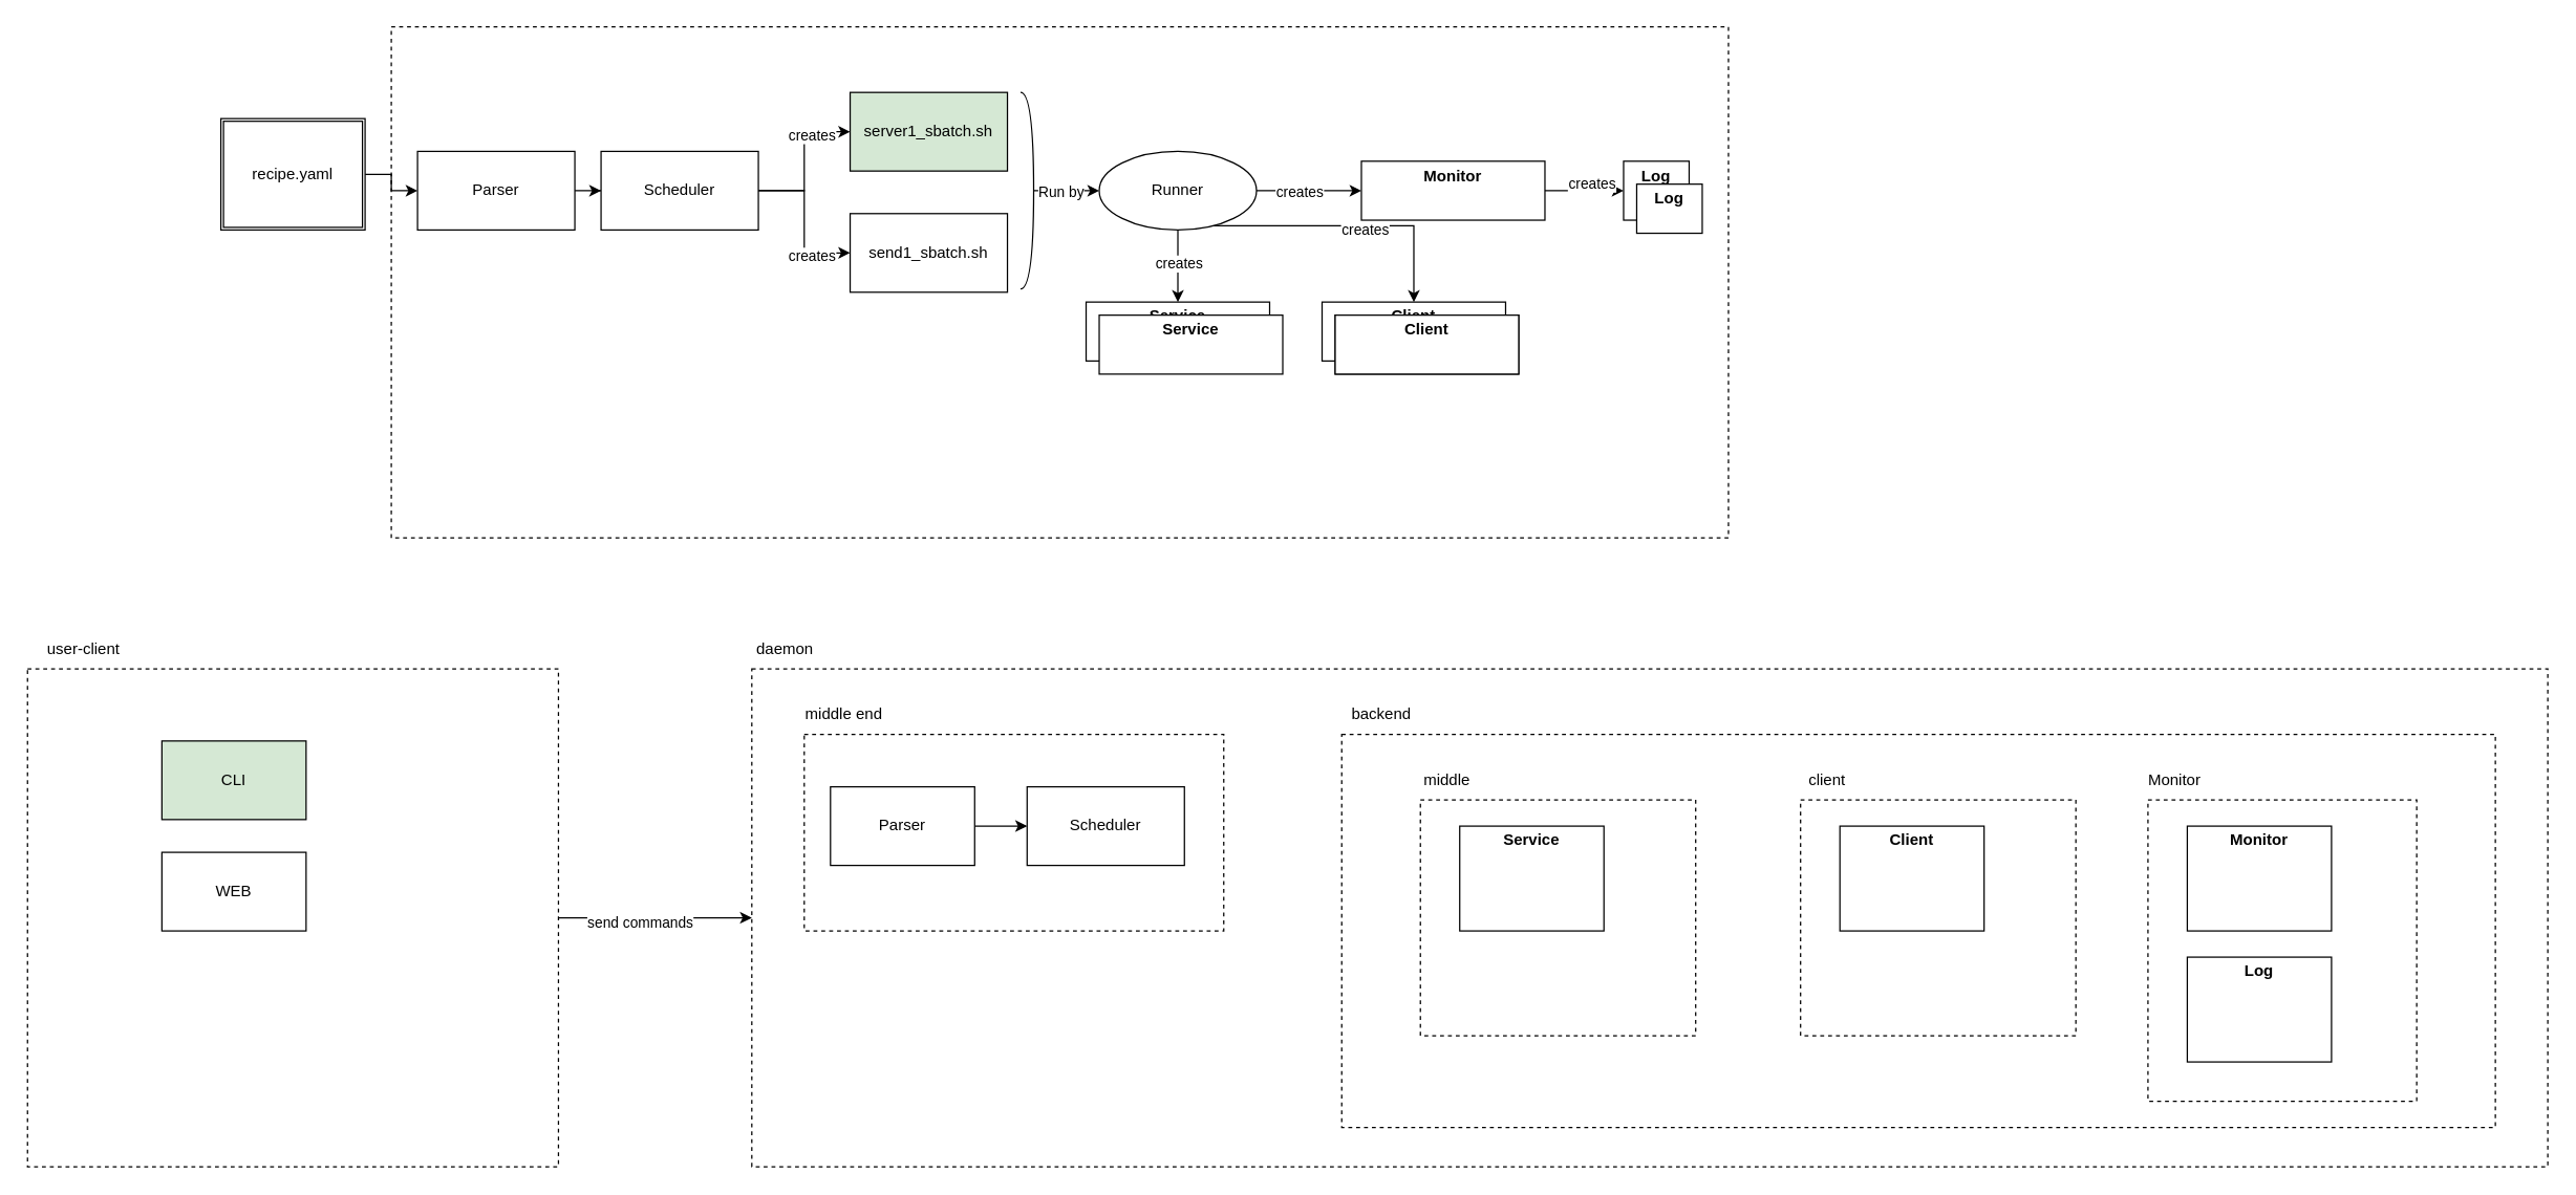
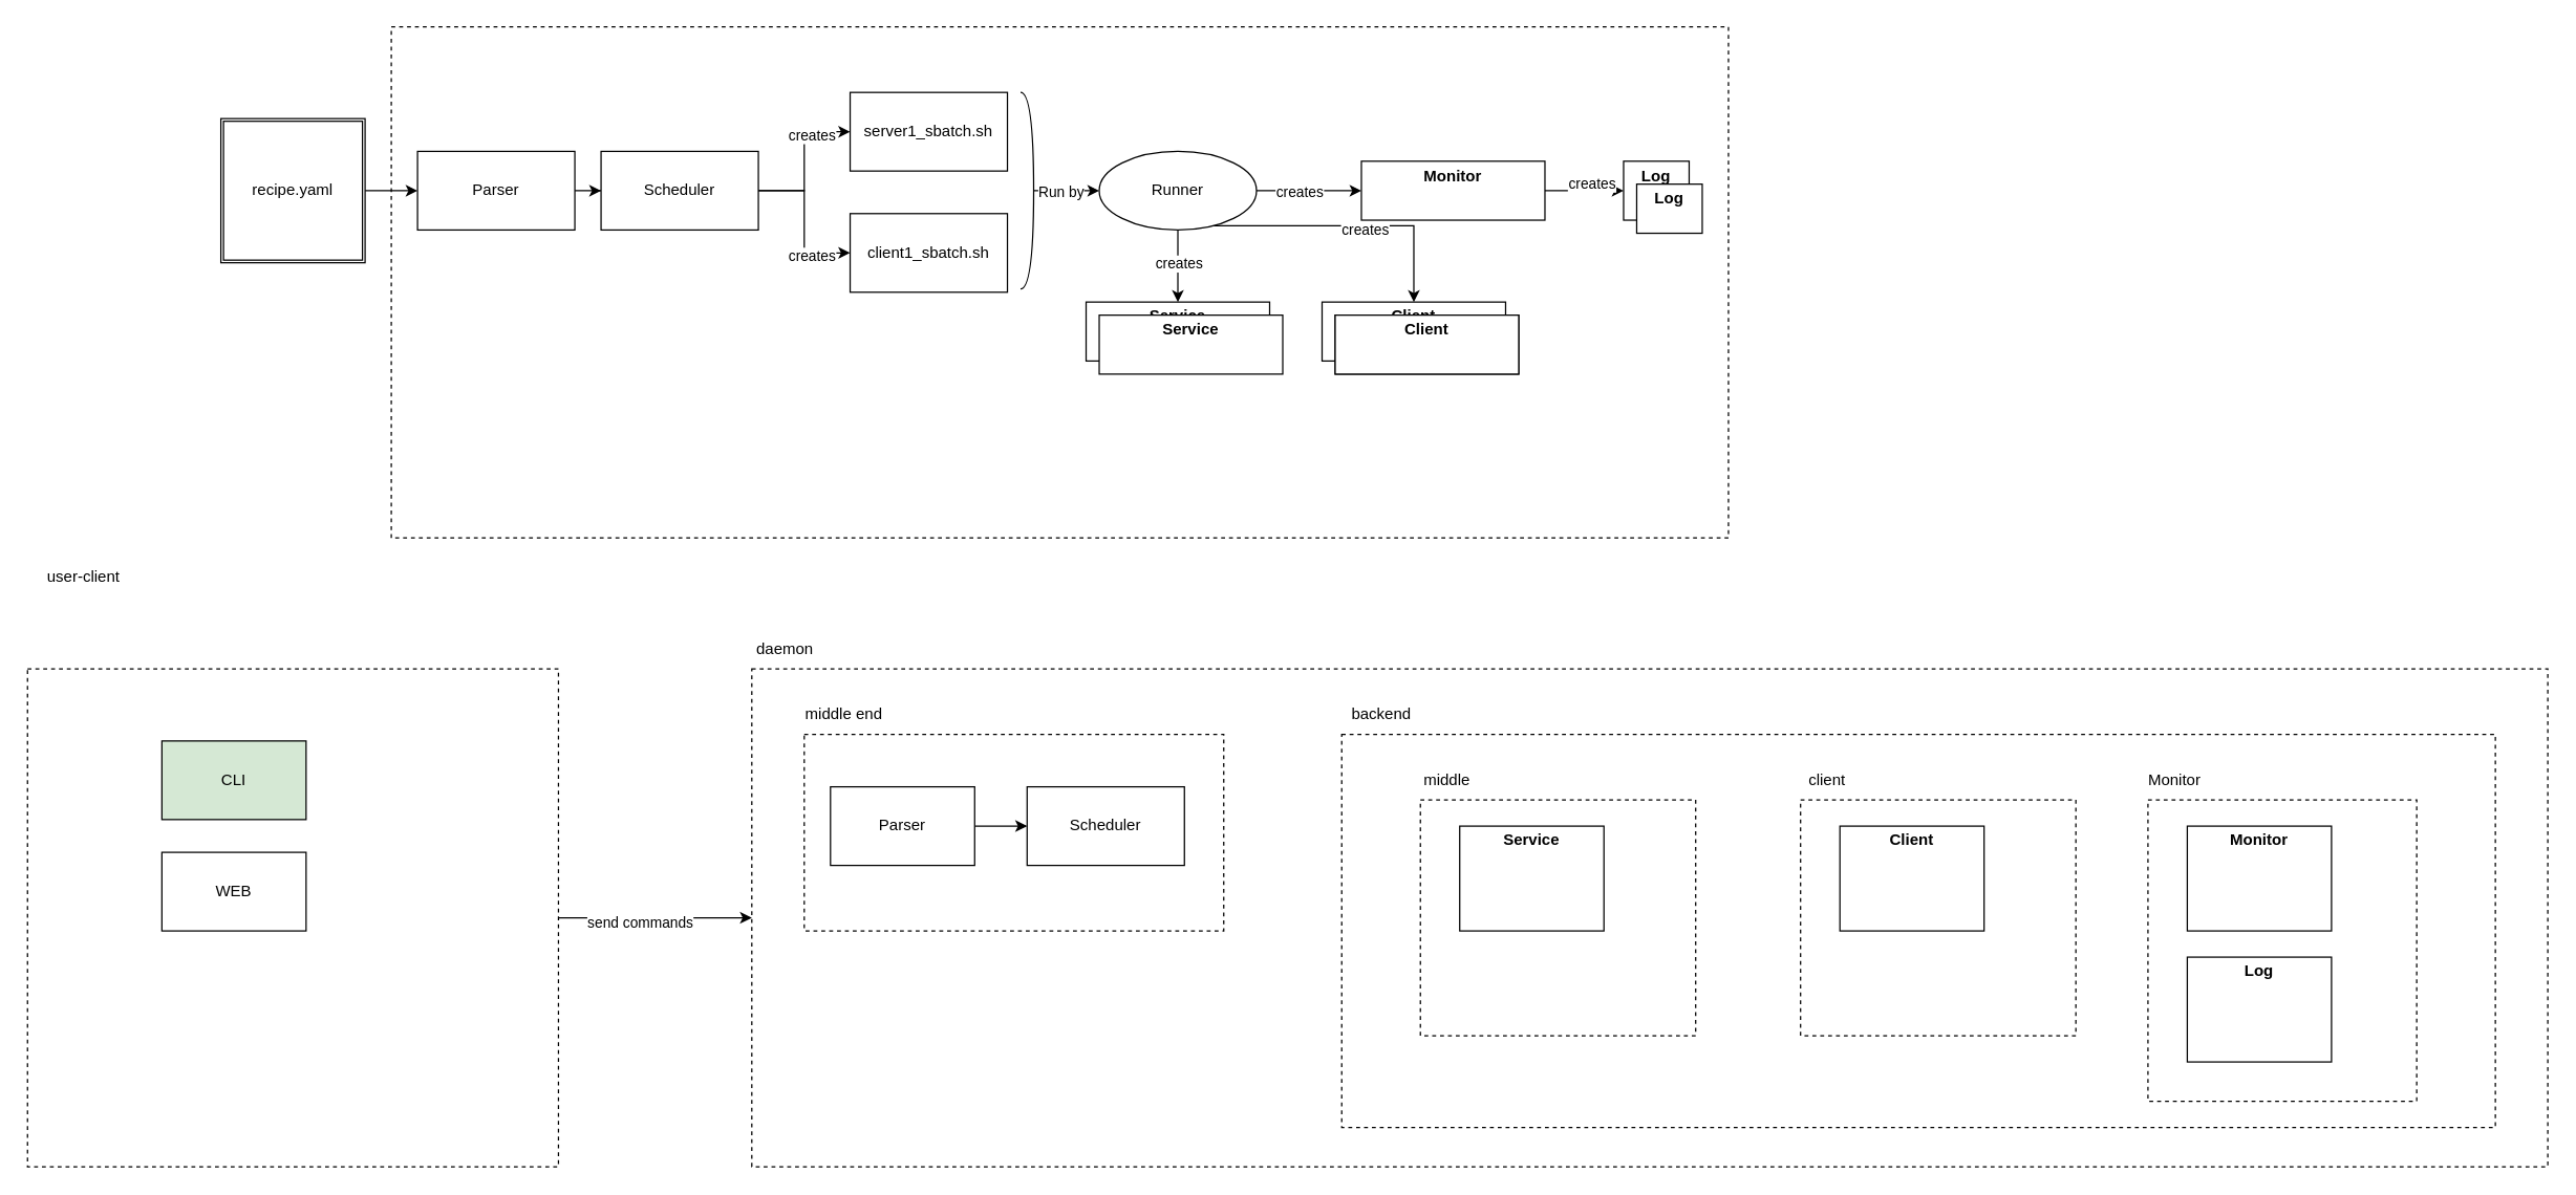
  <mxCell id="0" />
  <mxCell id="1" parent="0" />
  <mxCell id="2" value="" style="whiteSpace=wrap;html=1;dashed=1;" vertex="1" parent="1"><mxGeometry x="573" y="510" width="1370" height="380" as="geometry" /></mxCell>
  <mxCell id="3" value="" style="whiteSpace=wrap;html=1;dashed=1;" vertex="1" parent="1"><mxGeometry x="298" y="20" width="1020" height="390" as="geometry" /></mxCell>
  <mxCell id="4" style="edgeStyle=orthogonalEdgeStyle;rounded=0;orthogonalLoop=1;jettySize=auto;html=1;entryX=0;entryY=0.5;entryDx=0;entryDy=0;" edge="1" parent="1" source="5" target="7"><mxGeometry relative="1" as="geometry" /></mxCell>
- <mxCell id="5" value="recipe.yaml" style="shape=ext;double=1;whiteSpace=wrap;html=1;aspect=fixed;" vertex="1" parent="1"><mxGeometry x="168" y="90" width="110" height="85" as="geometry" /></mxCell>
+ <mxCell id="5" value="recipe.yaml" style="shape=ext;double=1;whiteSpace=wrap;html=1;aspect=fixed;" vertex="1" parent="1"><mxGeometry x="168" y="90" width="110" height="110" as="geometry" /></mxCell>
  <mxCell id="6" style="edgeStyle=orthogonalEdgeStyle;rounded=0;orthogonalLoop=1;jettySize=auto;html=1;entryX=0;entryY=0.5;entryDx=0;entryDy=0;" edge="1" parent="1" source="7" target="13"><mxGeometry relative="1" as="geometry" /></mxCell>
  <mxCell id="7" value="Parser" style="whiteSpace=wrap;html=1;" vertex="1" parent="1"><mxGeometry x="318" y="115" width="120" height="60" as="geometry" /></mxCell>
  <mxCell id="8" value="&lt;p style=&quot;margin:0px;margin-top:4px;text-align:center;&quot;&gt;&lt;b&gt;Service&lt;/b&gt;&lt;/p&gt;" style="verticalAlign=top;align=left;overflow=fill;html=1;whiteSpace=wrap;" vertex="1" parent="1"><mxGeometry x="828" y="230" width="140" height="45" as="geometry" /></mxCell>
  <mxCell id="9" style="edgeStyle=orthogonalEdgeStyle;rounded=0;orthogonalLoop=1;jettySize=auto;html=1;" edge="1" parent="1" source="13" target="14"><mxGeometry relative="1" as="geometry" /></mxCell>
  <mxCell id="10" value="creates" style="edgeLabel;html=1;align=center;verticalAlign=middle;resizable=0;points=[];" vertex="1" connectable="0" parent="9"><mxGeometry x="0.484" y="-2" relative="1" as="geometry"><mxPoint as="offset" /></mxGeometry></mxCell>
  <mxCell id="11" style="edgeStyle=orthogonalEdgeStyle;rounded=0;orthogonalLoop=1;jettySize=auto;html=1;entryX=0;entryY=0.5;entryDx=0;entryDy=0;" edge="1" parent="1" source="13" target="15"><mxGeometry relative="1" as="geometry" /></mxCell>
  <mxCell id="12" value="creates" style="edgeLabel;html=1;align=center;verticalAlign=middle;resizable=0;points=[];" vertex="1" connectable="0" parent="11"><mxGeometry x="0.506" y="-2" relative="1" as="geometry"><mxPoint as="offset" /></mxGeometry></mxCell>
  <mxCell id="13" value="Scheduler" style="whiteSpace=wrap;html=1;" vertex="1" parent="1"><mxGeometry x="458" y="115" width="120" height="60" as="geometry" /></mxCell>
- <mxCell id="14" value="server1_sbatch.&lt;span style=&quot;background-color: transparent; color: light-dark(rgb(0, 0, 0), rgb(255, 255, 255));&quot;&gt;sh&lt;/span&gt;" style="whiteSpace=wrap;html=1;fillColor=#d5e8d4;" vertex="1" parent="1"><mxGeometry x="648" y="70" width="120" height="60" as="geometry" /></mxCell>
- <mxCell id="15" value="send1_sbatch&lt;span style=&quot;background-color: transparent; color: light-dark(rgb(0, 0, 0), rgb(255, 255, 255));&quot;&gt;.&lt;/span&gt;&lt;span style=&quot;background-color: transparent; color: light-dark(rgb(0, 0, 0), rgb(255, 255, 255));&quot;&gt;sh&lt;/span&gt;" style="whiteSpace=wrap;html=1;" vertex="1" parent="1"><mxGeometry x="648" y="162.5" width="120" height="60" as="geometry" /></mxCell>
+ <mxCell id="14" value="server1_sbatch.&lt;span style=&quot;background-color: transparent; color: light-dark(rgb(0, 0, 0), rgb(255, 255, 255));&quot;&gt;sh&lt;/span&gt;" style="whiteSpace=wrap;html=1;" vertex="1" parent="1"><mxGeometry x="648" y="70" width="120" height="60" as="geometry" /></mxCell>
+ <mxCell id="15" value="client1_sbatch&lt;span style=&quot;background-color: transparent; color: light-dark(rgb(0, 0, 0), rgb(255, 255, 255));&quot;&gt;.&lt;/span&gt;&lt;span style=&quot;background-color: transparent; color: light-dark(rgb(0, 0, 0), rgb(255, 255, 255));&quot;&gt;sh&lt;/span&gt;" style="whiteSpace=wrap;html=1;" vertex="1" parent="1"><mxGeometry x="648" y="162.5" width="120" height="60" as="geometry" /></mxCell>
  <mxCell id="16" value="&lt;p style=&quot;margin:0px;margin-top:4px;text-align:center;&quot;&gt;&lt;b&gt;Service&lt;/b&gt;&lt;/p&gt;" style="verticalAlign=top;align=left;overflow=fill;html=1;whiteSpace=wrap;" vertex="1" parent="1"><mxGeometry x="838" y="240" width="140" height="45" as="geometry" /></mxCell>
  <mxCell id="17" style="edgeStyle=orthogonalEdgeStyle;rounded=0;orthogonalLoop=1;jettySize=auto;html=1;exitX=0.75;exitY=1;exitDx=0;exitDy=0;entryX=0.5;entryY=0;entryDx=0;entryDy=0;" edge="1" parent="1" source="21" target="27"><mxGeometry relative="1" as="geometry" /></mxCell>
  <mxCell id="18" value="creates" style="edgeLabel;html=1;align=center;verticalAlign=middle;resizable=0;points=[];" vertex="1" connectable="0" parent="17"><mxGeometry x="0.094" y="-3" relative="1" as="geometry"><mxPoint as="offset" /></mxGeometry></mxCell>
  <mxCell id="19" style="edgeStyle=orthogonalEdgeStyle;rounded=0;orthogonalLoop=1;jettySize=auto;html=1;entryX=0;entryY=0.5;entryDx=0;entryDy=0;" edge="1" parent="1" source="21" target="32"><mxGeometry relative="1" as="geometry" /></mxCell>
  <mxCell id="20" value="creates" style="edgeLabel;html=1;align=center;verticalAlign=middle;resizable=0;points=[];" vertex="1" connectable="0" parent="19"><mxGeometry x="-0.2" relative="1" as="geometry"><mxPoint as="offset" /></mxGeometry></mxCell>
  <mxCell id="21" value="Runner" style="ellipse;whiteSpace=wrap;html=1;" vertex="1" parent="1"><mxGeometry x="838" y="115" width="120" height="60" as="geometry" /></mxCell>
  <mxCell id="22" style="edgeStyle=orthogonalEdgeStyle;rounded=0;orthogonalLoop=1;jettySize=auto;html=1;" edge="1" parent="1" source="24" target="21"><mxGeometry relative="1" as="geometry" /></mxCell>
  <mxCell id="23" value="Run by" style="edgeLabel;html=1;align=center;verticalAlign=middle;resizable=0;points=[];" vertex="1" connectable="0" parent="22"><mxGeometry x="-0.442" y="2" relative="1" as="geometry"><mxPoint x="6" y="2" as="offset" /></mxGeometry></mxCell>
  <mxCell id="24" value="" style="shape=requiredInterface;html=1;verticalLabelPosition=bottom;sketch=0;" vertex="1" parent="1"><mxGeometry x="778" y="70" width="10" height="150" as="geometry" /></mxCell>
  <mxCell id="25" value="" style="endArrow=classic;html=1;rounded=0;exitX=0.5;exitY=1;exitDx=0;exitDy=0;entryX=0.5;entryY=0;entryDx=0;entryDy=0;" edge="1" parent="1" source="21" target="8"><mxGeometry width="50" height="50" relative="1" as="geometry"><mxPoint x="848" y="170" as="sourcePoint" /><mxPoint x="898" y="120" as="targetPoint" /></mxGeometry></mxCell>
  <mxCell id="26" value="creates" style="edgeLabel;html=1;align=center;verticalAlign=middle;resizable=0;points=[];" vertex="1" connectable="0" parent="25"><mxGeometry x="0.261" y="-6" relative="1" as="geometry"><mxPoint x="6" y="-10" as="offset" /></mxGeometry></mxCell>
  <mxCell id="27" value="&lt;p style=&quot;margin:0px;margin-top:4px;text-align:center;&quot;&gt;&lt;b&gt;Client&lt;/b&gt;&lt;/p&gt;" style="verticalAlign=top;align=left;overflow=fill;html=1;whiteSpace=wrap;" vertex="1" parent="1"><mxGeometry x="1008" y="230" width="140" height="45" as="geometry" /></mxCell>
  <mxCell id="28" value="&lt;p style=&quot;margin:0px;margin-top:4px;text-align:center;&quot;&gt;&lt;b&gt;Client&lt;/b&gt;&lt;/p&gt;" style="verticalAlign=top;align=left;overflow=fill;html=1;whiteSpace=wrap;" vertex="1" parent="1"><mxGeometry x="1018" y="240" width="140" height="45" as="geometry" /></mxCell>
  <mxCell id="29" value="&lt;p style=&quot;margin:0px;margin-top:4px;text-align:center;&quot;&gt;&lt;b&gt;Client&lt;/b&gt;&lt;/p&gt;" style="verticalAlign=top;align=left;overflow=fill;html=1;whiteSpace=wrap;" vertex="1" parent="1"><mxGeometry x="1018" y="240" width="140" height="45" as="geometry" /></mxCell>
  <mxCell id="30" style="edgeStyle=orthogonalEdgeStyle;rounded=0;orthogonalLoop=1;jettySize=auto;html=1;entryX=0;entryY=0.5;entryDx=0;entryDy=0;" edge="1" parent="1" source="32" target="33"><mxGeometry relative="1" as="geometry" /></mxCell>
  <mxCell id="31" value="creates" style="edgeLabel;html=1;align=center;verticalAlign=middle;resizable=0;points=[];" vertex="1" connectable="0" parent="30"><mxGeometry x="0.169" y="6" relative="1" as="geometry"><mxPoint as="offset" /></mxGeometry></mxCell>
  <mxCell id="32" value="&lt;p style=&quot;margin:0px;margin-top:4px;text-align:center;&quot;&gt;&lt;b&gt;Monitor&lt;/b&gt;&lt;/p&gt;" style="verticalAlign=top;align=left;overflow=fill;html=1;whiteSpace=wrap;" vertex="1" parent="1"><mxGeometry x="1038" y="122.5" width="140" height="45" as="geometry" /></mxCell>
  <mxCell id="33" value="&lt;p style=&quot;margin:0px;margin-top:4px;text-align:center;&quot;&gt;&lt;b&gt;Log&lt;/b&gt;&lt;/p&gt;" style="verticalAlign=top;align=left;overflow=fill;html=1;whiteSpace=wrap;" vertex="1" parent="1"><mxGeometry x="1238" y="122.5" width="50" height="45" as="geometry" /></mxCell>
  <mxCell id="34" value="&lt;p style=&quot;margin:0px;margin-top:4px;text-align:center;&quot;&gt;&lt;b&gt;Log&lt;/b&gt;&lt;/p&gt;" style="verticalAlign=top;align=left;overflow=fill;html=1;whiteSpace=wrap;" vertex="1" parent="1"><mxGeometry x="1248" y="140" width="50" height="37.5" as="geometry" /></mxCell>
  <mxCell id="35" value="" style="whiteSpace=wrap;html=1;dashed=1;" vertex="1" parent="1"><mxGeometry x="613" y="560" width="320" height="150" as="geometry" /></mxCell>
  <mxCell id="36" value="middle end" style="text;html=1;align=center;verticalAlign=middle;resizable=0;points=[];autosize=1;strokeColor=none;fillColor=none;" vertex="1" parent="1"><mxGeometry x="603" y="530" width="80" height="30" as="geometry" /></mxCell>
  <mxCell id="37" style="edgeStyle=orthogonalEdgeStyle;rounded=0;orthogonalLoop=1;jettySize=auto;html=1;entryX=0;entryY=0.5;entryDx=0;entryDy=0;" edge="1" parent="1" source="38" target="39"><mxGeometry relative="1" as="geometry" /></mxCell>
  <mxCell id="38" value="Parser" style="whiteSpace=wrap;html=1;" vertex="1" parent="1"><mxGeometry x="633" y="600" width="110" height="60" as="geometry" /></mxCell>
  <mxCell id="39" value="Scheduler" style="whiteSpace=wrap;html=1;" vertex="1" parent="1"><mxGeometry x="783" y="600" width="120" height="60" as="geometry" /></mxCell>
  <mxCell id="40" value="" style="whiteSpace=wrap;html=1;dashed=1;" vertex="1" parent="1"><mxGeometry x="1023" y="560" width="880" height="300" as="geometry" /></mxCell>
  <mxCell id="41" value="backend" style="text;html=1;align=center;verticalAlign=middle;resizable=0;points=[];autosize=1;strokeColor=none;fillColor=none;" vertex="1" parent="1"><mxGeometry x="1018" y="530" width="70" height="30" as="geometry" /></mxCell>
  <mxCell id="42" value="" style="whiteSpace=wrap;html=1;dashed=1;" vertex="1" parent="1"><mxGeometry x="1083" y="610" width="210" height="180" as="geometry" /></mxCell>
  <mxCell id="43" value="middle" style="text;html=1;align=center;verticalAlign=middle;resizable=0;points=[];autosize=1;strokeColor=none;fillColor=none;" vertex="1" parent="1"><mxGeometry x="1073" y="580" width="60" height="30" as="geometry" /></mxCell>
  <mxCell id="44" value="&lt;p style=&quot;margin:0px;margin-top:4px;text-align:center;&quot;&gt;&lt;b&gt;Service&lt;/b&gt;&lt;/p&gt;" style="verticalAlign=top;align=left;overflow=fill;html=1;whiteSpace=wrap;" vertex="1" parent="1"><mxGeometry x="1113" y="630" width="110" height="80" as="geometry" /></mxCell>
  <mxCell id="45" value="" style="whiteSpace=wrap;html=1;dashed=1;" vertex="1" parent="1"><mxGeometry x="1373" y="610" width="210" height="180" as="geometry" /></mxCell>
  <mxCell id="46" value="client" style="text;html=1;align=center;verticalAlign=middle;resizable=0;points=[];autosize=1;strokeColor=none;fillColor=none;" vertex="1" parent="1"><mxGeometry x="1368" y="580" width="50" height="30" as="geometry" /></mxCell>
  <mxCell id="47" value="&lt;p style=&quot;margin:0px;margin-top:4px;text-align:center;&quot;&gt;&lt;b&gt;Client&lt;/b&gt;&lt;/p&gt;" style="verticalAlign=top;align=left;overflow=fill;html=1;whiteSpace=wrap;" vertex="1" parent="1"><mxGeometry x="1403" y="630" width="110" height="80" as="geometry" /></mxCell>
  <mxCell id="48" value="" style="whiteSpace=wrap;html=1;dashed=1;" vertex="1" parent="1"><mxGeometry x="1638" y="610" width="205" height="230" as="geometry" /></mxCell>
  <mxCell id="49" value="Monitor" style="text;html=1;align=center;verticalAlign=middle;resizable=0;points=[];autosize=1;strokeColor=none;fillColor=none;" vertex="1" parent="1"><mxGeometry x="1628" y="580" width="60" height="30" as="geometry" /></mxCell>
  <mxCell id="50" value="&lt;p style=&quot;margin:0px;margin-top:4px;text-align:center;&quot;&gt;&lt;b&gt;Monitor&lt;/b&gt;&lt;/p&gt;" style="verticalAlign=top;align=left;overflow=fill;html=1;whiteSpace=wrap;" vertex="1" parent="1"><mxGeometry x="1668" y="630" width="110" height="80" as="geometry" /></mxCell>
  <mxCell id="51" value="&lt;p style=&quot;margin:0px;margin-top:4px;text-align:center;&quot;&gt;&lt;b&gt;Log&lt;/b&gt;&lt;/p&gt;" style="verticalAlign=top;align=left;overflow=fill;html=1;whiteSpace=wrap;" vertex="1" parent="1"><mxGeometry x="1668" y="730" width="110" height="80" as="geometry" /></mxCell>
  <mxCell id="52" value="daemon" style="text;html=1;align=center;verticalAlign=middle;resizable=0;points=[];autosize=1;strokeColor=none;fillColor=none;" vertex="1" parent="1"><mxGeometry x="563" y="480" width="70" height="30" as="geometry" /></mxCell>
  <mxCell id="53" style="edgeStyle=orthogonalEdgeStyle;rounded=0;orthogonalLoop=1;jettySize=auto;html=1;entryX=0;entryY=0.5;entryDx=0;entryDy=0;" edge="1" parent="1" source="55" target="2"><mxGeometry relative="1" as="geometry" /></mxCell>
  <mxCell id="54" value="send commands" style="edgeLabel;html=1;align=center;verticalAlign=middle;resizable=0;points=[];" vertex="1" connectable="0" parent="53"><mxGeometry x="-0.147" y="-3" relative="1" as="geometry"><mxPoint x="-1" as="offset" /></mxGeometry></mxCell>
  <mxCell id="55" value="" style="whiteSpace=wrap;html=1;dashed=1;" vertex="1" parent="1"><mxGeometry x="20.5" y="510" width="405" height="380" as="geometry" /></mxCell>
- <mxCell id="56" value="user-client" style="text;html=1;align=center;verticalAlign=middle;resizable=0;points=[];autosize=1;strokeColor=none;fillColor=none;" vertex="1" parent="1"><mxGeometry x="23" y="480" width="80" height="30" as="geometry" /></mxCell>
+ <mxCell id="56" value="user-client" style="text;html=1;align=center;verticalAlign=middle;resizable=0;points=[];autosize=1;strokeColor=none;fillColor=none;" vertex="1" parent="1"><mxGeometry x="23" y="425" width="80" height="30" as="geometry" /></mxCell>
  <mxCell id="57" value="CLI" style="whiteSpace=wrap;html=1;fillColor=#d5e8d4;" vertex="1" parent="1"><mxGeometry x="123" y="565" width="110" height="60" as="geometry" /></mxCell>
  <mxCell id="58" value="WEB" style="whiteSpace=wrap;html=1;" vertex="1" parent="1"><mxGeometry x="123" y="650" width="110" height="60" as="geometry" /></mxCell>
